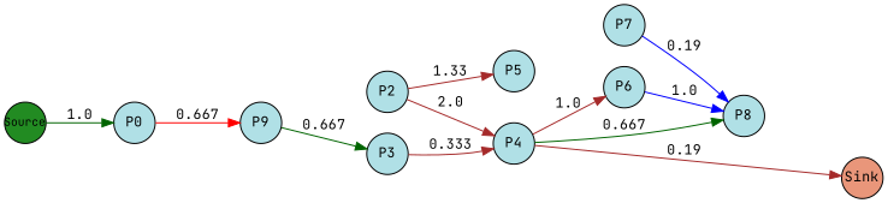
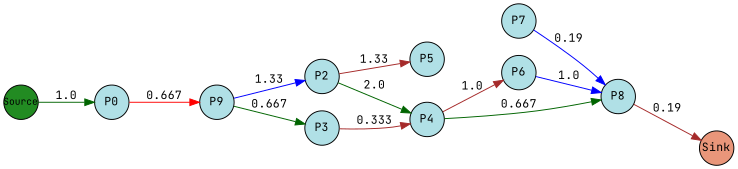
  digraph {
    fontname="JetBrains Mono"
    rankdir=LR
    splines=true
    node [fillcolor=powderblue fixedsize=true fontcolor=black fontname="JetBrains Mono" fontsize=12 margin=0 shape=circle style=filled]
    edge [color=darkgreen fontcolor=black fontname="JetBrains Mono" fontsize=12 margin=0]
    n1 [fillcolor=forestgreen fontsize=10 label=Source width=0.5]
    n2 [label=P4 width=0.5]
    n3 [label=P5 width=0.5]
    n4 [label=P0 width=0.5]
    n5 [label=P9 width=0.5]
    n6 [label=P2 width=0.5]
    n7 [label=P3 width=0.5]
    n8 [label=P6 width=0.5]
    n9 [label=P7 width=0.5]
    n10 [label=P8 width=0.5]
    n11 [fillcolor=darksalmon label=Sink width=0.5]
    subgraph sub_1 {
      rank=same
      n1
    }
    subgraph sub_2 {
      rank=same
      n2
      n3
    }
    subgraph sub_3 {
      rank=same
      n4
    }
    subgraph sub_4 {
      rank=same
      n5
    }
    subgraph sub_5 {
      rank=same
      n6
      n7
    }
    subgraph sub_6 {
      rank=same
      n8
      n9
    }
    subgraph sub_7 {
      rank=same
      n10
    }
    subgraph sub_8 {
      rank=same
      n11
    }
    n1 -> n4 [label=1.0]
    n2 -> n8 [color=brown label=1.0]
    n2 -> n10 [label=0.667]
    n4 -> n5 [color=red label=0.667]
+   n5 -> n6 [color=blue label=1.33]
    n5 -> n7 [label=0.667]
-   n6 -> n2 [color=brown label=2.0]
+   n6 -> n2 [label=2.0]
    n6 -> n3 [color=brown label=1.33]
    n7 -> n2 [color=brown label=0.333]
    n8 -> n10 [color=blue label=1.0]
    n9 -> n10 [color=blue label=0.19]
-   n2 -> n11 [color=brown label=0.19]
+   n10 -> n11 [color=brown label=0.19]
  }
